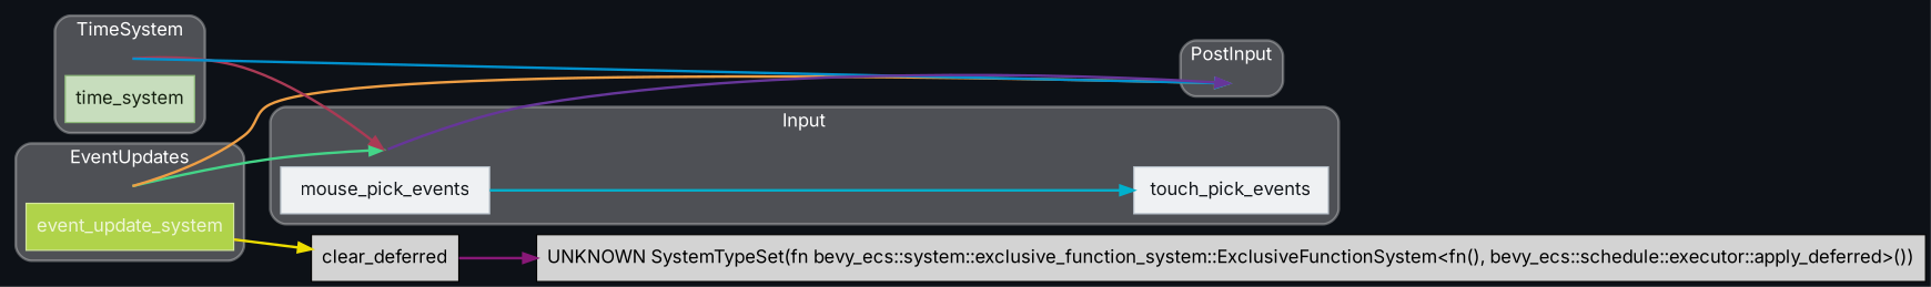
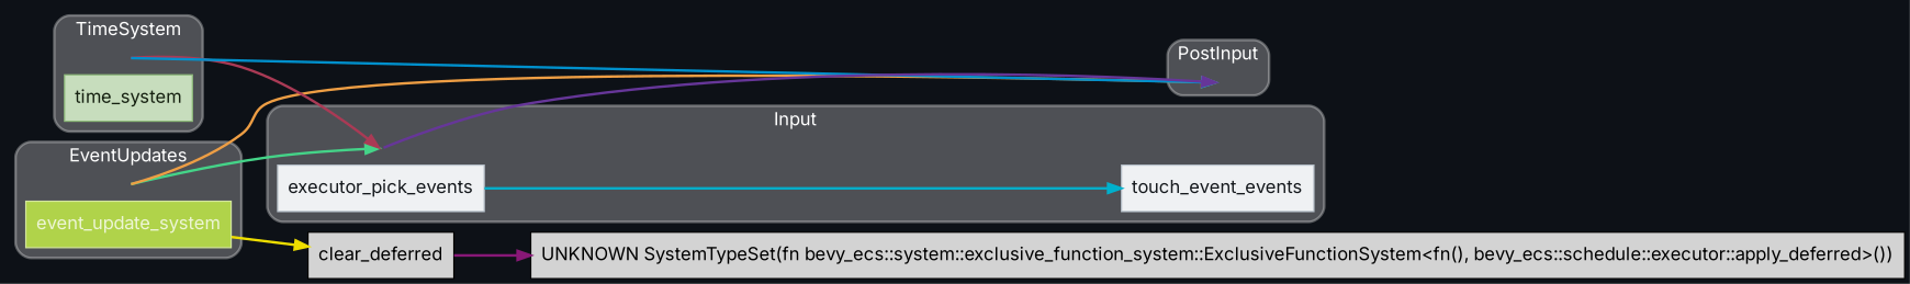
  digraph {
    bgcolor="#0d1117"
    compound=true
    fontname=Inter
    nodesep=0.15
    rankdir=LR
    splines=spline
    node [fontname=Inter shape=box style=filled]
    edge [fontname=Inter penwidth=2]
    "set_marker_node_Set(1)" [shape=point style=invis]
    n2 [color="#d3e69c" fillcolor="#b0d34a" fontcolor="#edf5d5" label=event_update_system penwidth=1]
    "set_marker_node_Set(3)" [shape=point style=invis]
    n4 [color="#8dba79" fillcolor="#c7ddbd" fontcolor="#162111" label=time_system penwidth=1]
    "set_marker_node_Set(7)" [shape=point style=invis]
-   n6 [color="#b4bec7" fillcolor="#eff1f3" fontcolor="#15191d" label=mouse_pick_events penwidth=1]
-   n7 [color="#b4bec7" fillcolor="#eff1f3" fontcolor="#15191d" label=touch_pick_events penwidth=1]
+   n6 [color="#b4bec7" fillcolor="#eff1f3" fontcolor="#15191d" label=executor_pick_events penwidth=1]
+   n7 [color="#b4bec7" fillcolor="#eff1f3" fontcolor="#15191d" label=touch_event_events penwidth=1]
    "set_marker_node_Set(9)" [shape=point style=invis]
    n9 [label=clear_deferred]
    "UNKNOWN SystemTypeSet(fn bevy_ecs::system::exclusive_function_system::ExclusiveFunctionSystem<fn(), bevy_ecs::schedule::executor::apply_deferred>())"
    subgraph cluster_1 {
      color="#ffffff50"
      fillcolor="#ffffff44"
      fontcolor="#ffffff"
      label=EventUpdates
      penwidth=2
      style="rounded,filled"
      "set_marker_node_Set(1)"
      n2
    }
    subgraph cluster_2 {
      color="#ffffff50"
      fillcolor="#ffffff44"
      fontcolor="#ffffff"
      label=TimeSystem
      penwidth=2
      style="rounded,filled"
      "set_marker_node_Set(3)"
      n4
    }
    subgraph cluster_3 {
      color="#ffffff50"
      fillcolor="#ffffff44"
      fontcolor="#ffffff"
      label=Input
      penwidth=2
      style="rounded,filled"
      "set_marker_node_Set(7)"
      n6
      n7
    }
    subgraph cluster_4 {
      color="#ffffff50"
      fillcolor="#ffffff44"
      fontcolor="#ffffff"
      label=PostInput
      penwidth=2
      style="rounded,filled"
      "set_marker_node_Set(9)"
    }
    "set_marker_node_Set(1)" -> "set_marker_node_Set(7)" [color="#44d488"]
    "set_marker_node_Set(1)" -> "set_marker_node_Set(9)" [color="#ee9e44"]
    n2 -> n9 [color="#eede00"]
    "set_marker_node_Set(3)" -> "set_marker_node_Set(7)" [color="#aa3a55"]
    "set_marker_node_Set(3)" -> "set_marker_node_Set(9)" [color="#0090cc"]
    "set_marker_node_Set(7)" -> "set_marker_node_Set(9)" [color="#663699"]
    n6 -> n7 [color="#00b0cc"]
    n9 -> "UNKNOWN SystemTypeSet(fn bevy_ecs::system::exclusive_function_system::ExclusiveFunctionSystem<fn(), bevy_ecs::schedule::executor::apply_deferred>())" [color="#881877"]
  }
